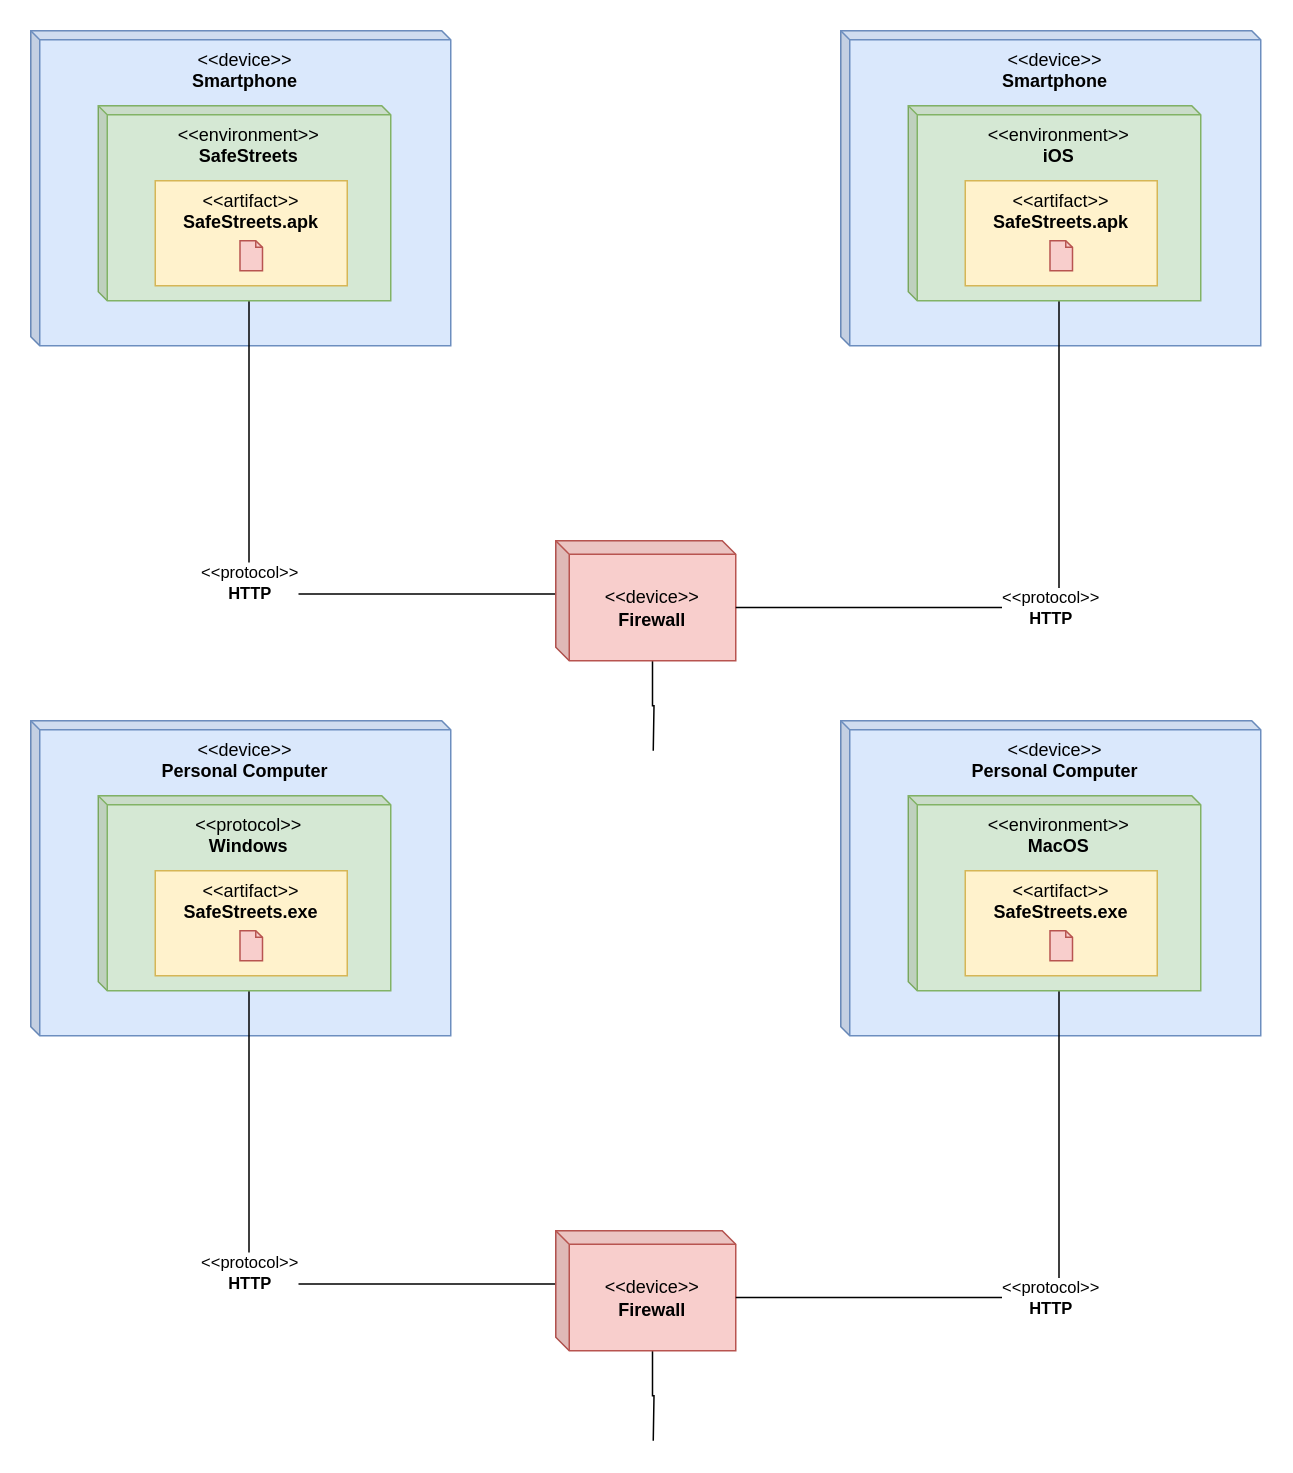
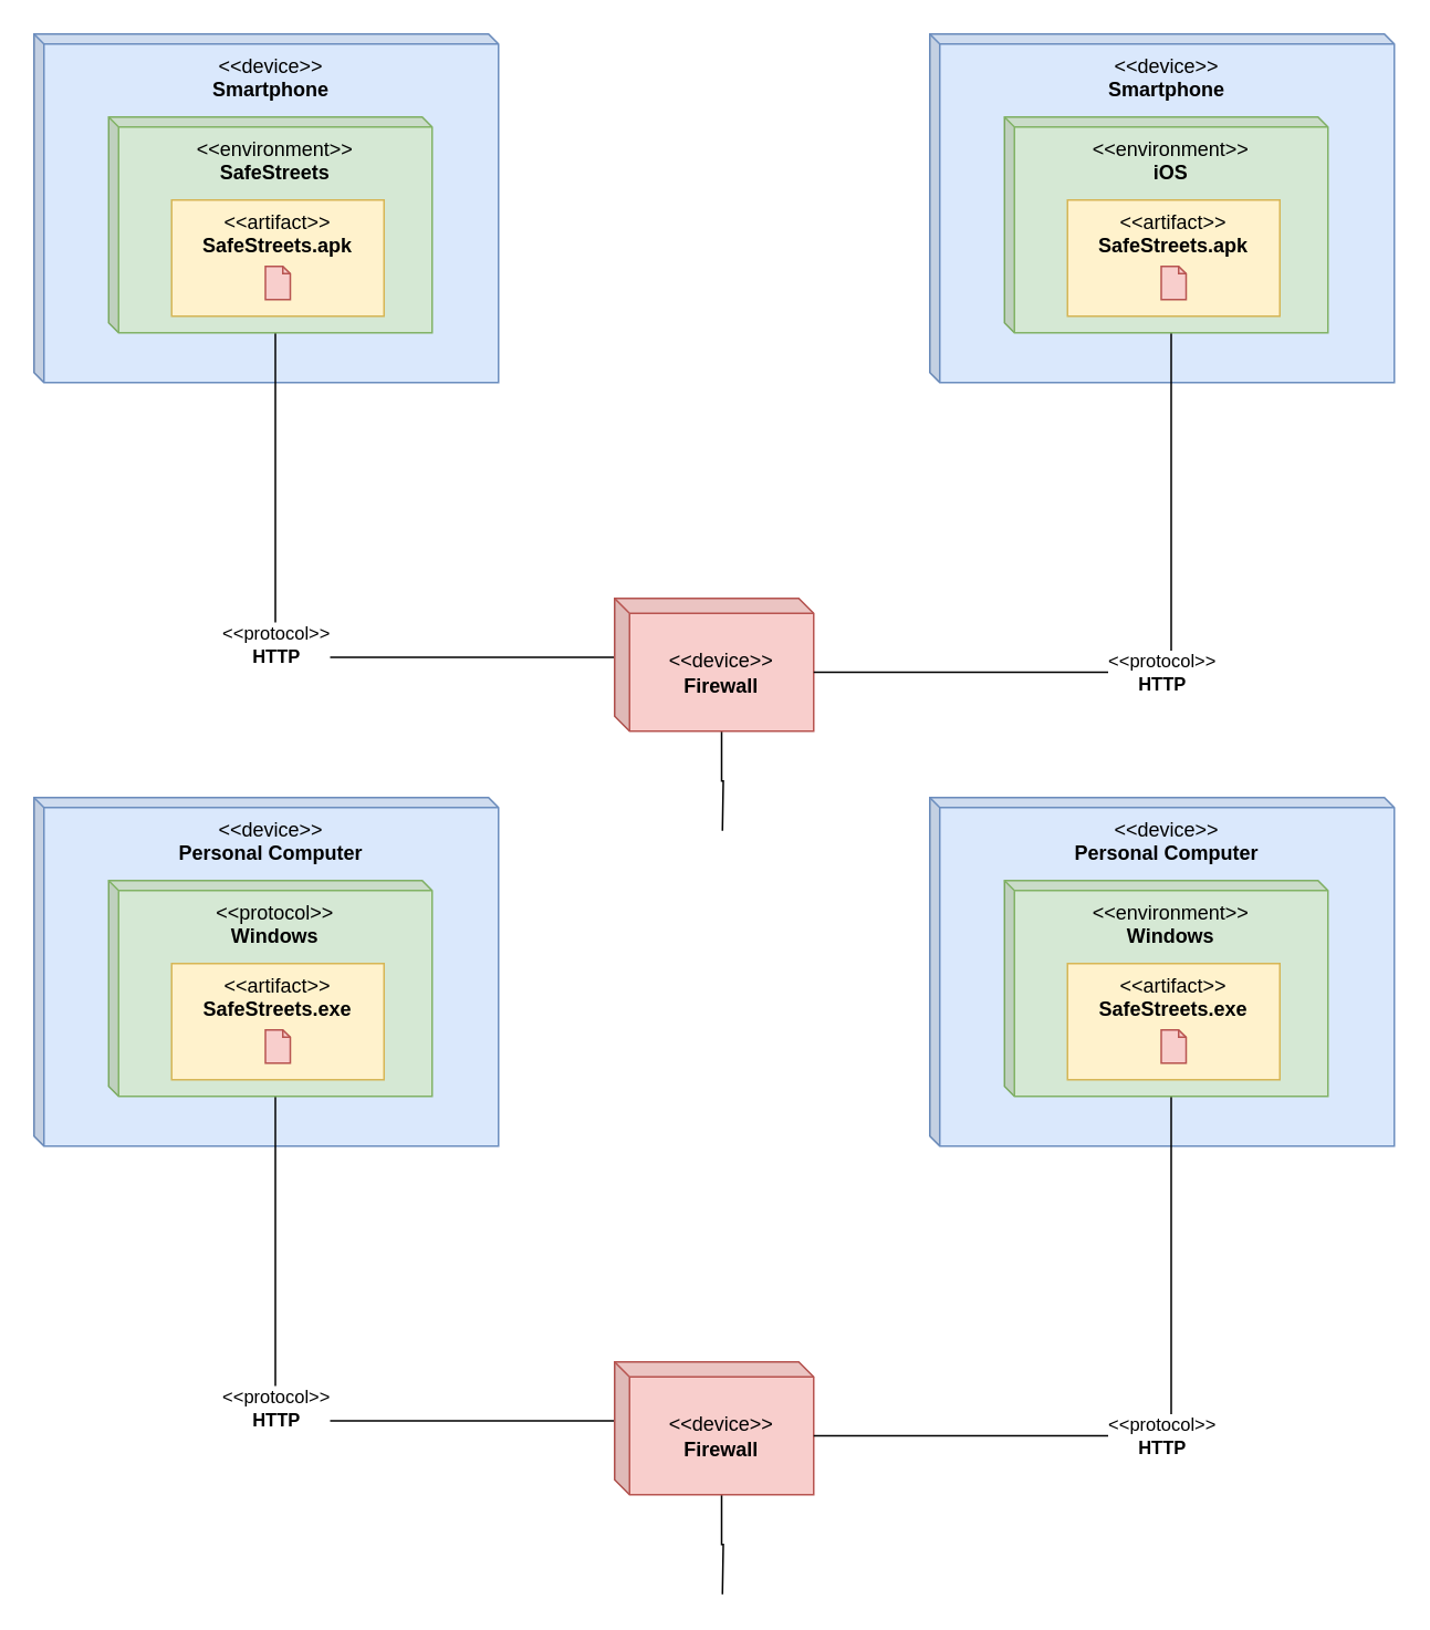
  <mxCell id="0" />
  <mxCell id="1" parent="0" />
  <mxCell id="2" value="&amp;lt;&amp;lt;device&amp;gt;&amp;gt;&lt;br&gt;&lt;b&gt;Smartphone&lt;/b&gt;" style="shape=cube;whiteSpace=wrap;html=1;boundedLbl=1;backgroundOutline=1;darkOpacity=0.05;darkOpacity2=0.1;size=6;fillColor=#dae8fc;strokeColor=#6c8ebf;labelPosition=center;verticalLabelPosition=middle;align=center;verticalAlign=top;" vertex="1" parent="1"><mxGeometry x="20" y="20" width="280" height="210" as="geometry" /></mxCell>
  <mxCell id="3" value="&lt;span style=&quot;font-weight: 400&quot;&gt;&amp;lt;&amp;lt;protocol&amp;gt;&amp;gt;&lt;/span&gt;&lt;br&gt;HTTP" style="edgeStyle=orthogonalEdgeStyle;rounded=0;orthogonalLoop=1;jettySize=auto;html=1;exitX=0;exitY=0;exitDx=100.5;exitDy=130;exitPerimeter=0;entryX=0;entryY=0;entryDx=0;entryDy=35.5;entryPerimeter=0;endArrow=none;endFill=0;strokeColor=#000000;fontStyle=1" edge="1" parent="1" source="4" target="8"><mxGeometry x="-0.06" relative="1" as="geometry"><mxPoint as="offset" /></mxGeometry></mxCell>
  <mxCell id="4" value="&amp;lt;&amp;lt;environment&amp;gt;&amp;gt;&lt;br&gt;&lt;b&gt;SafeStreets&lt;/b&gt;" style="shape=cube;whiteSpace=wrap;html=1;boundedLbl=1;backgroundOutline=1;darkOpacity=0.05;darkOpacity2=0.1;size=6;labelPosition=center;verticalLabelPosition=middle;align=center;verticalAlign=top;fillColor=#d5e8d4;strokeColor=#82b366;" vertex="1" parent="1"><mxGeometry x="65" y="70" width="195" height="130" as="geometry" /></mxCell>
  <mxCell id="5" value="&amp;lt;&amp;lt;artifact&amp;gt;&amp;gt;&lt;br&gt;&lt;b&gt;SafeStreets.apk&lt;/b&gt;" style="rounded=0;whiteSpace=wrap;html=1;verticalAlign=top;fillColor=#fff2cc;strokeColor=#d6b656;" vertex="1" parent="1"><mxGeometry x="103" y="120" width="128" height="70" as="geometry" /></mxCell>
  <mxCell id="6" value="" style="html=1;outlineConnect=0;whiteSpace=wrap;fillColor=#f8cecc;shape=mxgraph.archimate3.artifact;strokeColor=#b85450;" vertex="1" parent="1"><mxGeometry x="159.5" y="160" width="15" height="20" as="geometry" /></mxCell>
  <mxCell id="7" style="edgeStyle=orthogonalEdgeStyle;rounded=0;orthogonalLoop=1;jettySize=auto;html=1;exitX=0;exitY=0;exitDx=64.5;exitDy=80;exitPerimeter=0;endArrow=none;endFill=0;strokeColor=#000000;" edge="1" parent="1" source="8"><mxGeometry relative="1" as="geometry"><mxPoint x="435" y="500" as="targetPoint" /></mxGeometry></mxCell>
  <mxCell id="8" value="&amp;lt;&amp;lt;device&amp;gt;&amp;gt;&lt;br&gt;&lt;b&gt;Firewall&lt;/b&gt;" style="shape=cube;whiteSpace=wrap;html=1;boundedLbl=1;backgroundOutline=1;darkOpacity=0.05;darkOpacity2=0.1;size=9;fillColor=#f8cecc;strokeColor=#b85450;" vertex="1" parent="1"><mxGeometry x="370" y="360" width="120" height="80" as="geometry" /></mxCell>
  <mxCell id="9" value="&amp;lt;&amp;lt;device&amp;gt;&amp;gt;&lt;br&gt;&lt;b&gt;Smartphone&lt;/b&gt;" style="shape=cube;whiteSpace=wrap;html=1;boundedLbl=1;backgroundOutline=1;darkOpacity=0.05;darkOpacity2=0.1;size=6;fillColor=#dae8fc;strokeColor=#6c8ebf;labelPosition=center;verticalLabelPosition=middle;align=center;verticalAlign=top;" vertex="1" parent="1"><mxGeometry x="560" y="20" width="280" height="210" as="geometry" /></mxCell>
  <mxCell id="10" value="&lt;span style=&quot;font-weight: 400&quot;&gt;&amp;lt;&amp;lt;protocol&amp;gt;&amp;gt;&lt;/span&gt;&lt;br&gt;HTTP" style="edgeStyle=orthogonalEdgeStyle;rounded=0;orthogonalLoop=1;jettySize=auto;html=1;exitX=0;exitY=0;exitDx=100.5;exitDy=130;exitPerimeter=0;entryX=0;entryY=0;entryDx=120;entryDy=44.5;entryPerimeter=0;endArrow=none;endFill=0;strokeColor=#000000;fontStyle=1" edge="1" parent="1" source="11" target="8"><mxGeometry relative="1" as="geometry" /></mxCell>
  <mxCell id="11" value="&amp;lt;&amp;lt;environment&amp;gt;&amp;gt;&lt;br&gt;&lt;b&gt;iOS&lt;/b&gt;" style="shape=cube;whiteSpace=wrap;html=1;boundedLbl=1;backgroundOutline=1;darkOpacity=0.05;darkOpacity2=0.1;size=6;labelPosition=center;verticalLabelPosition=middle;align=center;verticalAlign=top;fillColor=#d5e8d4;strokeColor=#82b366;" vertex="1" parent="1"><mxGeometry x="605" y="70" width="195" height="130" as="geometry" /></mxCell>
  <mxCell id="12" value="&amp;lt;&amp;lt;artifact&amp;gt;&amp;gt;&lt;br&gt;&lt;b&gt;SafeStreets.apk&lt;/b&gt;" style="rounded=0;whiteSpace=wrap;html=1;verticalAlign=top;fillColor=#fff2cc;strokeColor=#d6b656;" vertex="1" parent="1"><mxGeometry x="643" y="120" width="128" height="70" as="geometry" /></mxCell>
  <mxCell id="13" value="" style="html=1;outlineConnect=0;whiteSpace=wrap;fillColor=#f8cecc;shape=mxgraph.archimate3.artifact;strokeColor=#b85450;" vertex="1" parent="1"><mxGeometry x="699.5" y="160" width="15" height="20" as="geometry" /></mxCell>
  <mxCell id="14" value="&amp;lt;&amp;lt;device&amp;gt;&amp;gt;&lt;br&gt;&lt;b&gt;Personal Computer&lt;/b&gt;" style="shape=cube;whiteSpace=wrap;html=1;boundedLbl=1;backgroundOutline=1;darkOpacity=0.05;darkOpacity2=0.1;size=6;fillColor=#dae8fc;strokeColor=#6c8ebf;labelPosition=center;verticalLabelPosition=middle;align=center;verticalAlign=top;" vertex="1" parent="1"><mxGeometry x="20" y="480" width="280" height="210" as="geometry" /></mxCell>
  <mxCell id="15" value="&lt;span style=&quot;font-weight: normal&quot;&gt;&amp;lt;&amp;lt;protocol&amp;gt;&amp;gt;&lt;/span&gt;&lt;br&gt;HTTP" style="edgeStyle=orthogonalEdgeStyle;rounded=0;orthogonalLoop=1;jettySize=auto;html=1;exitX=0;exitY=0;exitDx=100.5;exitDy=130;exitPerimeter=0;entryX=0;entryY=0;entryDx=0;entryDy=35.5;entryPerimeter=0;endArrow=none;endFill=0;strokeColor=#000000;fontStyle=1" edge="1" parent="1" source="16" target="20"><mxGeometry x="-0.06" relative="1" as="geometry"><mxPoint as="offset" /></mxGeometry></mxCell>
  <mxCell id="16" value="&amp;lt;&amp;lt;protocol&amp;gt;&amp;gt;&lt;br&gt;&lt;b&gt;Windows&lt;/b&gt;" style="shape=cube;whiteSpace=wrap;html=1;boundedLbl=1;backgroundOutline=1;darkOpacity=0.05;darkOpacity2=0.1;size=6;labelPosition=center;verticalLabelPosition=middle;align=center;verticalAlign=top;fillColor=#d5e8d4;strokeColor=#82b366;" vertex="1" parent="1"><mxGeometry x="65" y="530" width="195" height="130" as="geometry" /></mxCell>
  <mxCell id="17" value="&amp;lt;&amp;lt;artifact&amp;gt;&amp;gt;&lt;br&gt;&lt;b&gt;SafeStreets.exe&lt;/b&gt;" style="rounded=0;whiteSpace=wrap;html=1;verticalAlign=top;fillColor=#fff2cc;strokeColor=#d6b656;" vertex="1" parent="1"><mxGeometry x="103" y="580" width="128" height="70" as="geometry" /></mxCell>
  <mxCell id="18" value="" style="html=1;outlineConnect=0;whiteSpace=wrap;fillColor=#f8cecc;shape=mxgraph.archimate3.artifact;strokeColor=#b85450;" vertex="1" parent="1"><mxGeometry x="159.5" y="620" width="15" height="20" as="geometry" /></mxCell>
  <mxCell id="19" style="edgeStyle=orthogonalEdgeStyle;rounded=0;orthogonalLoop=1;jettySize=auto;html=1;exitX=0;exitY=0;exitDx=64.5;exitDy=80;exitPerimeter=0;endArrow=none;endFill=0;strokeColor=#000000;" edge="1" parent="1" source="20"><mxGeometry relative="1" as="geometry"><mxPoint x="435" y="960" as="targetPoint" /></mxGeometry></mxCell>
  <mxCell id="20" value="&amp;lt;&amp;lt;device&amp;gt;&amp;gt;&lt;br&gt;&lt;b&gt;Firewall&lt;/b&gt;" style="shape=cube;whiteSpace=wrap;html=1;boundedLbl=1;backgroundOutline=1;darkOpacity=0.05;darkOpacity2=0.1;size=9;fillColor=#f8cecc;strokeColor=#b85450;" vertex="1" parent="1"><mxGeometry x="370" y="820" width="120" height="80" as="geometry" /></mxCell>
  <mxCell id="21" value="&amp;lt;&amp;lt;device&amp;gt;&amp;gt;&lt;br&gt;&lt;b&gt;Personal Computer&lt;/b&gt;" style="shape=cube;whiteSpace=wrap;html=1;boundedLbl=1;backgroundOutline=1;darkOpacity=0.05;darkOpacity2=0.1;size=6;fillColor=#dae8fc;strokeColor=#6c8ebf;labelPosition=center;verticalLabelPosition=middle;align=center;verticalAlign=top;" vertex="1" parent="1"><mxGeometry x="560" y="480" width="280" height="210" as="geometry" /></mxCell>
  <mxCell id="22" value="&lt;span style=&quot;font-weight: normal&quot;&gt;&amp;lt;&amp;lt;protocol&amp;gt;&amp;gt;&lt;/span&gt;&lt;br&gt;HTTP" style="edgeStyle=orthogonalEdgeStyle;rounded=0;orthogonalLoop=1;jettySize=auto;html=1;exitX=0;exitY=0;exitDx=100.5;exitDy=130;exitPerimeter=0;entryX=0;entryY=0;entryDx=120;entryDy=44.5;entryPerimeter=0;endArrow=none;endFill=0;strokeColor=#000000;fontStyle=1" edge="1" parent="1" source="23" target="20"><mxGeometry relative="1" as="geometry" /></mxCell>
- <mxCell id="23" value="&amp;lt;&amp;lt;environment&amp;gt;&amp;gt;&lt;br&gt;&lt;b&gt;MacOS&lt;/b&gt;" style="shape=cube;whiteSpace=wrap;html=1;boundedLbl=1;backgroundOutline=1;darkOpacity=0.05;darkOpacity2=0.1;size=6;labelPosition=center;verticalLabelPosition=middle;align=center;verticalAlign=top;fillColor=#d5e8d4;strokeColor=#82b366;" vertex="1" parent="1"><mxGeometry x="605" y="530" width="195" height="130" as="geometry" /></mxCell>
+ <mxCell id="23" value="&amp;lt;&amp;lt;environment&amp;gt;&amp;gt;&lt;br&gt;&lt;b&gt;Windows&lt;/b&gt;" style="shape=cube;whiteSpace=wrap;html=1;boundedLbl=1;backgroundOutline=1;darkOpacity=0.05;darkOpacity2=0.1;size=6;labelPosition=center;verticalLabelPosition=middle;align=center;verticalAlign=top;fillColor=#d5e8d4;strokeColor=#82b366;" vertex="1" parent="1"><mxGeometry x="605" y="530" width="195" height="130" as="geometry" /></mxCell>
  <mxCell id="24" value="&amp;lt;&amp;lt;artifact&amp;gt;&amp;gt;&lt;br&gt;&lt;b&gt;SafeStreets.exe&lt;/b&gt;" style="rounded=0;whiteSpace=wrap;html=1;verticalAlign=top;fillColor=#fff2cc;strokeColor=#d6b656;" vertex="1" parent="1"><mxGeometry x="643" y="580" width="128" height="70" as="geometry" /></mxCell>
  <mxCell id="25" value="" style="html=1;outlineConnect=0;whiteSpace=wrap;fillColor=#f8cecc;shape=mxgraph.archimate3.artifact;strokeColor=#b85450;" vertex="1" parent="1"><mxGeometry x="699.5" y="620" width="15" height="20" as="geometry" /></mxCell>
